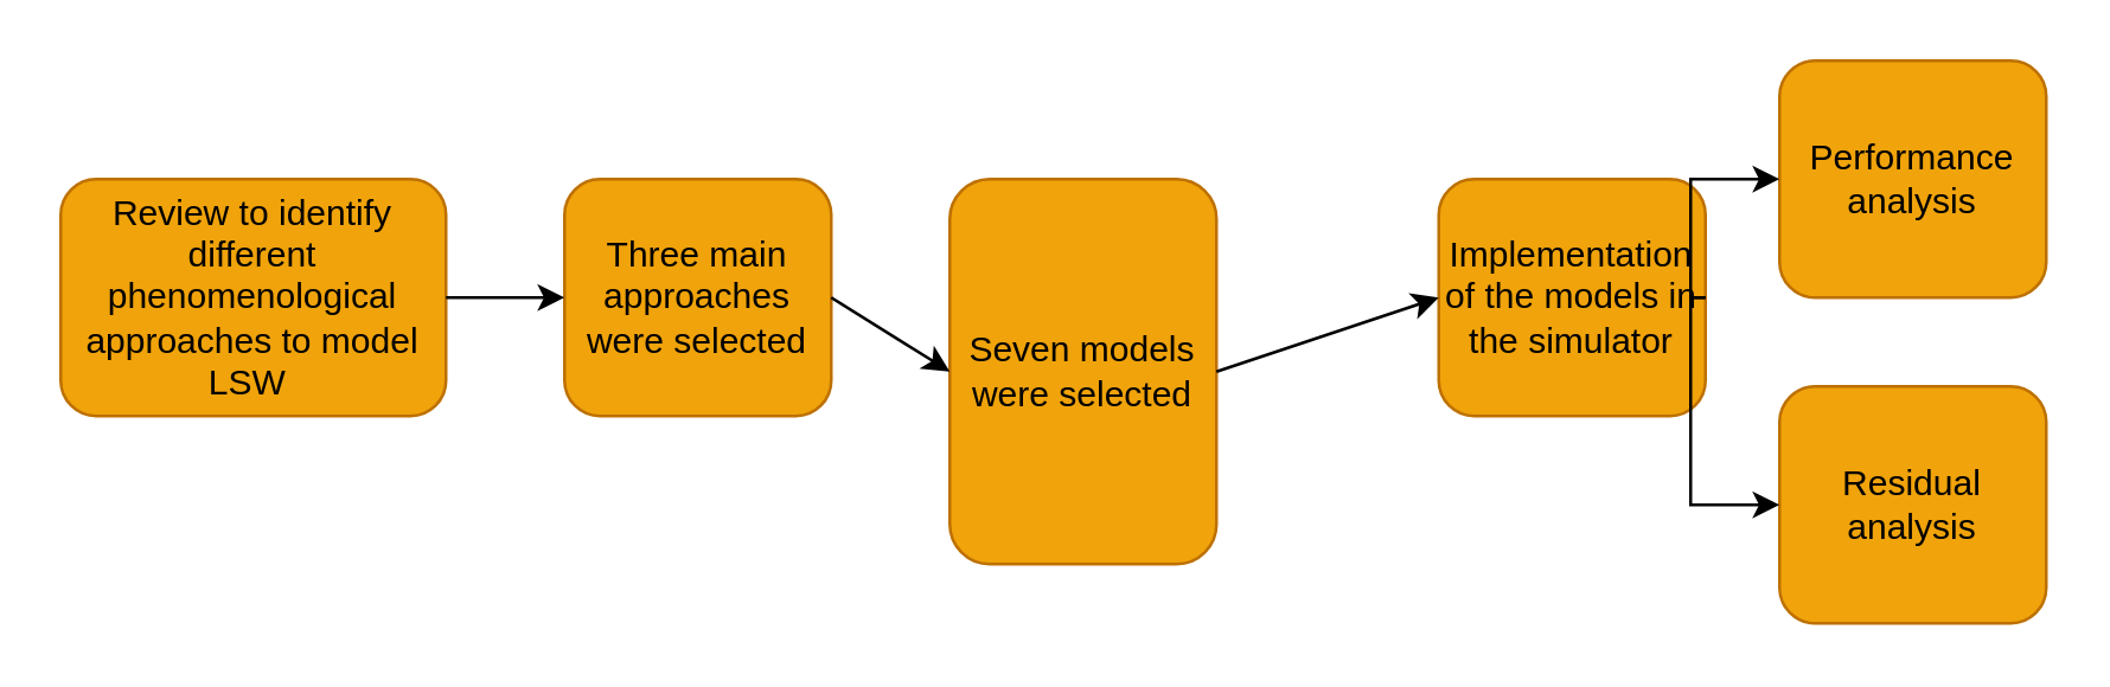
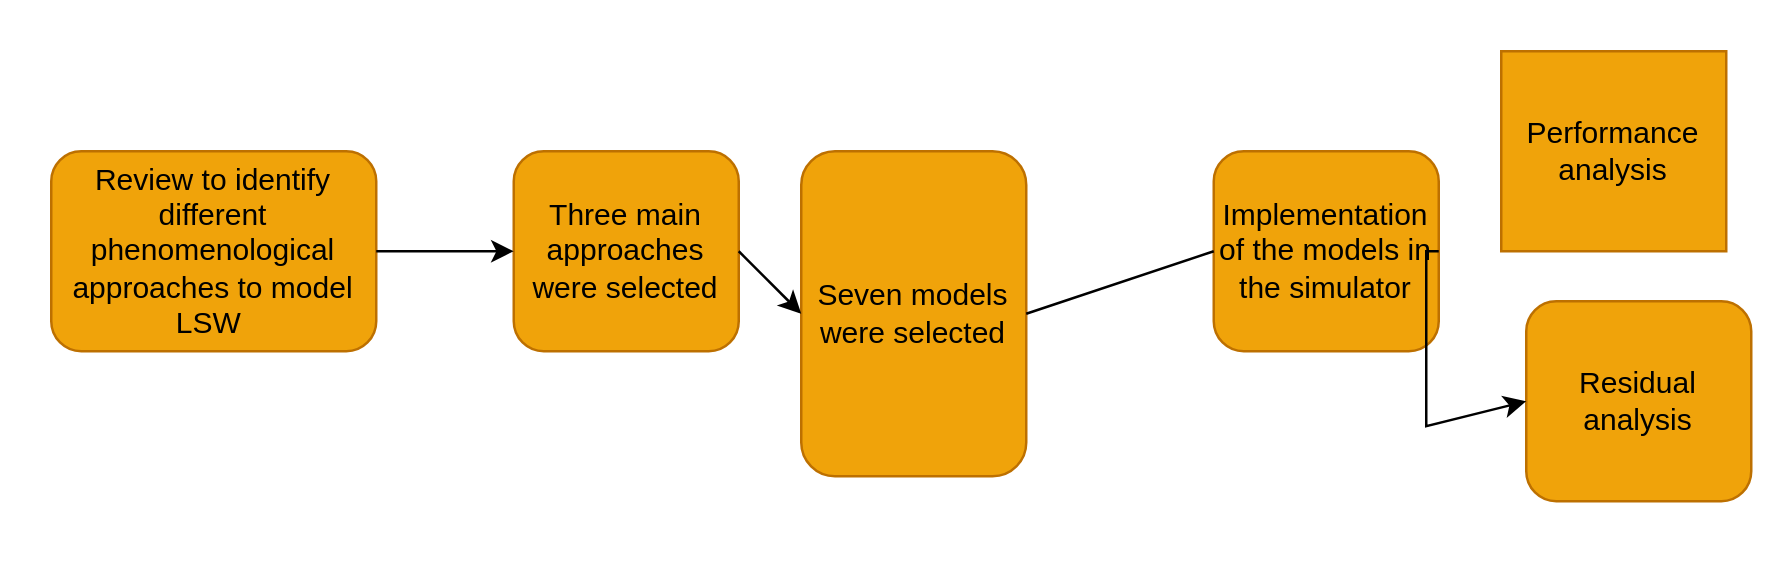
  <mxCell id="0" />
  <mxCell id="1" parent="0" />
  <mxCell id="2" value="Review to identify different phenomenological approaches to model LSW&amp;nbsp;" style="rounded=1;whiteSpace=wrap;html=1;fillColor=#f0a30a;fontColor=#000000;strokeColor=#BD7000;" vertex="1" parent="1"><mxGeometry x="20" y="60" width="130" height="80" as="geometry" /></mxCell>
- <mxCell id="3" value="Three main approaches were selected" style="rounded=1;whiteSpace=wrap;html=1;fillColor=#f0a30a;fontColor=#000000;strokeColor=#BD7000;" vertex="1" parent="1"><mxGeometry x="190" y="60" width="90" height="80" as="geometry" /></mxCell>
+ <mxCell id="3" value="Three main approaches were selected" style="rounded=1;whiteSpace=wrap;html=1;fillColor=#f0a30a;fontColor=#000000;strokeColor=#BD7000;" vertex="1" parent="1"><mxGeometry x="205" y="60" width="90" height="80" as="geometry" /></mxCell>
  <mxCell id="4" value="Seven models were selected" style="rounded=1;whiteSpace=wrap;html=1;fillColor=#f0a30a;fontColor=#000000;strokeColor=#BD7000;" vertex="1" parent="1"><mxGeometry x="320" y="60" width="90" height="130" as="geometry" /></mxCell>
  <mxCell id="5" value="" style="endArrow=classic;html=1;rounded=0;exitX=1;exitY=0.5;exitDx=0;exitDy=0;entryX=0;entryY=0.5;entryDx=0;entryDy=0;" edge="1" parent="1" source="2" target="3"><mxGeometry width="50" height="50" relative="1" as="geometry"><mxPoint x="170" y="200" as="sourcePoint" /><mxPoint x="220" y="150" as="targetPoint" /></mxGeometry></mxCell>
  <mxCell id="6" value="" style="endArrow=classic;html=1;rounded=0;exitX=1;exitY=0.5;exitDx=0;exitDy=0;entryX=0;entryY=0.5;entryDx=0;entryDy=0;" edge="1" parent="1" source="3" target="4"><mxGeometry width="50" height="50" relative="1" as="geometry"><mxPoint x="410" y="180" as="sourcePoint" /><mxPoint x="460" y="130" as="targetPoint" /></mxGeometry></mxCell>
  <mxCell id="7" value="Implementation of the models in the simulator" style="rounded=1;whiteSpace=wrap;html=1;fillColor=#f0a30a;fontColor=#000000;strokeColor=#BD7000;" vertex="1" parent="1"><mxGeometry x="485" y="60" width="90" height="80" as="geometry" /></mxCell>
- <mxCell id="8" value="Performance analysis" style="rounded=1;whiteSpace=wrap;html=1;fillColor=#f0a30a;fontColor=#000000;strokeColor=#BD7000;" vertex="1" parent="1"><mxGeometry x="600" y="20" width="90" height="80" as="geometry" /></mxCell>
- <mxCell id="9" value="Residual analysis" style="rounded=1;whiteSpace=wrap;html=1;fillColor=#f0a30a;fontColor=#000000;strokeColor=#BD7000;" vertex="1" parent="1"><mxGeometry x="600" y="130" width="90" height="80" as="geometry" /></mxCell>
- <mxCell id="10" value="" style="endArrow=classic;html=1;rounded=0;exitX=1;exitY=0.5;exitDx=0;exitDy=0;entryX=0;entryY=0.5;entryDx=0;entryDy=0;" edge="1" parent="1" source="4" target="7"><mxGeometry width="50" height="50" relative="1" as="geometry"><mxPoint x="410" y="170" as="sourcePoint" /><mxPoint x="460" y="120" as="targetPoint" /></mxGeometry></mxCell>
- <mxCell id="11" value="" style="endArrow=classic;html=1;rounded=0;exitX=1;exitY=0.5;exitDx=0;exitDy=0;entryX=0;entryY=0.5;entryDx=0;entryDy=0;" edge="1" parent="1" source="7" target="8"><mxGeometry width="50" height="50" relative="1" as="geometry"><mxPoint x="410" y="170" as="sourcePoint" /><mxPoint x="460" y="120" as="targetPoint" /><Array as="points"><mxPoint x="570" y="100" /><mxPoint x="570" y="60" /></Array></mxGeometry></mxCell>
+ <mxCell id="8" value="Performance analysis" style="whiteSpace=wrap;html=1;fillColor=#f0a30a;fontColor=#000000;strokeColor=#BD7000;rounded=0;" vertex="1" parent="1"><mxGeometry x="600" y="20" width="90" height="80" as="geometry" /></mxCell>
+ <mxCell id="9" value="Residual analysis" style="rounded=1;whiteSpace=wrap;html=1;fillColor=#f0a30a;fontColor=#000000;strokeColor=#BD7000;" vertex="1" parent="1"><mxGeometry x="610" y="120" width="90" height="80" as="geometry" /></mxCell>
+ <mxCell id="10" value="" style="endArrow=none;html=1;rounded=0;exitX=1;exitY=0.5;exitDx=0;exitDy=0;entryX=0;entryY=0.5;entryDx=0;entryDy=0;" edge="1" parent="1" source="4" target="7"><mxGeometry width="50" height="50" relative="1" as="geometry"><mxPoint x="410" y="170" as="sourcePoint" /><mxPoint x="460" y="120" as="targetPoint" /></mxGeometry></mxCell>
  <mxCell id="12" value="" style="endArrow=classic;html=1;rounded=0;exitX=1;exitY=0.5;exitDx=0;exitDy=0;entryX=0;entryY=0.5;entryDx=0;entryDy=0;" edge="1" parent="1" source="7" target="9"><mxGeometry width="50" height="50" relative="1" as="geometry"><mxPoint x="410" y="170" as="sourcePoint" /><mxPoint x="460" y="120" as="targetPoint" /><Array as="points"><mxPoint x="570" y="100" /><mxPoint x="570" y="170" /></Array></mxGeometry></mxCell>
